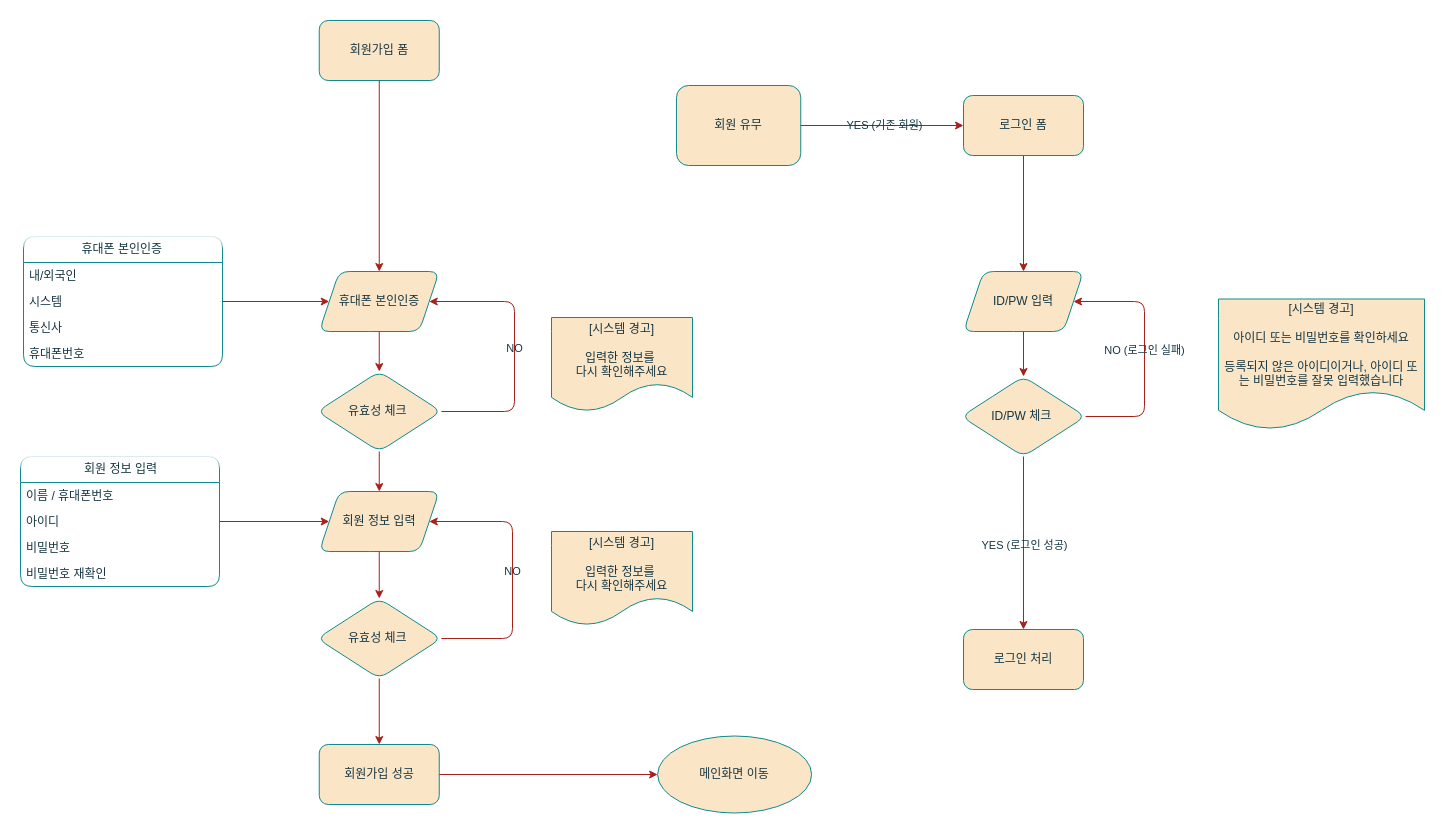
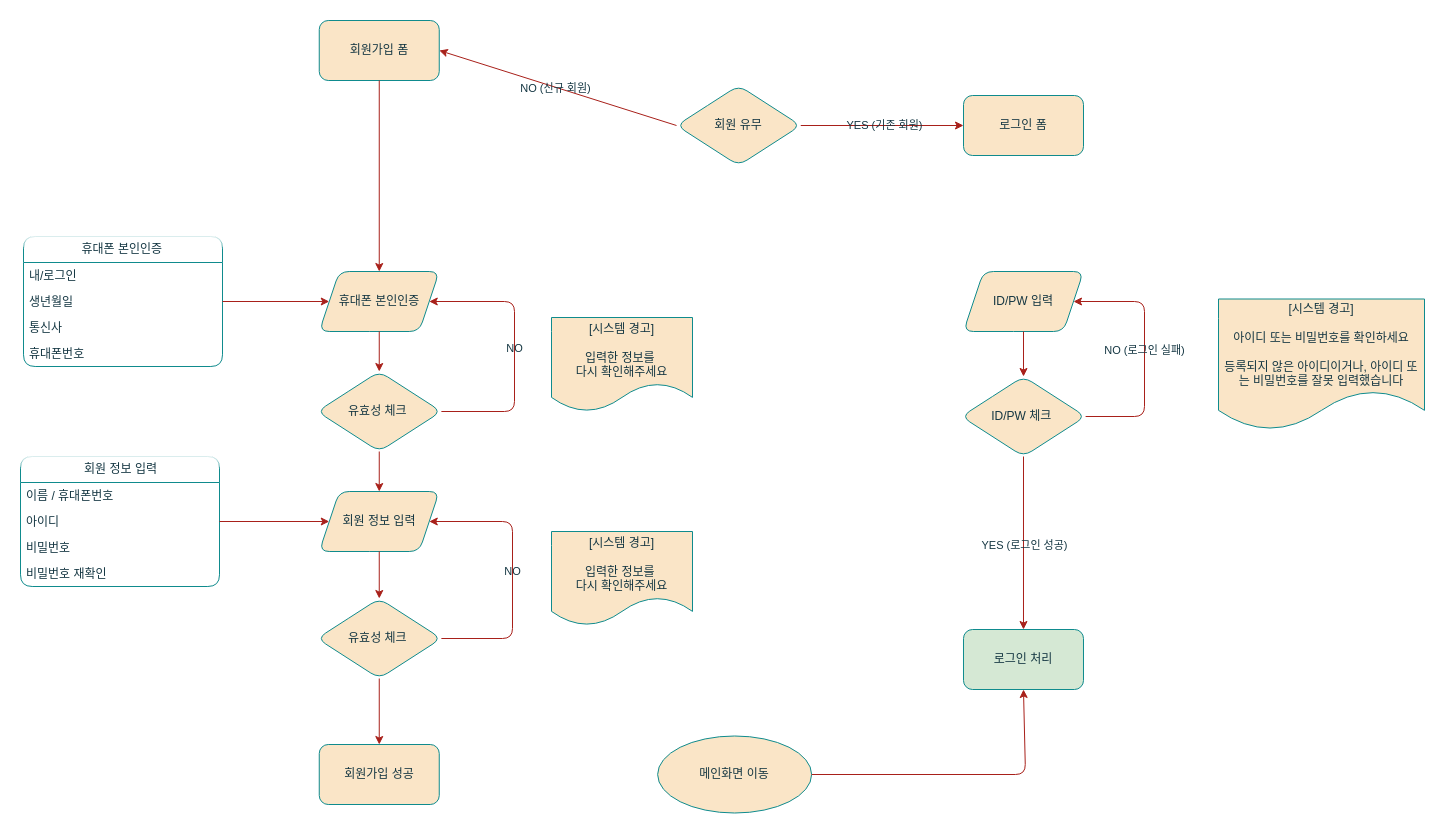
  <mxCell id="0" />
  <mxCell id="1" parent="0" />
  <mxCell id="2" value="휴대폰 본인인증&amp;nbsp;" style="swimlane;fontStyle=0;childLayout=stackLayout;horizontal=1;startSize=26;fillColor=none;horizontalStack=0;resizeParent=1;resizeParentMax=0;resizeLast=0;collapsible=1;marginBottom=0;html=1;align=center;verticalAlign=middle;glass=1;rounded=1;labelBackgroundColor=none;strokeColor=#0F8B8D;fontColor=#143642;" parent="1" vertex="1"><mxGeometry x="23" y="236" width="199" height="130" as="geometry" /></mxCell>
- <mxCell id="3" value="내/외국인" style="text;strokeColor=none;fillColor=none;align=left;verticalAlign=top;spacingLeft=4;spacingRight=4;overflow=hidden;rotatable=0;points=[[0,0.5],[1,0.5]];portConstraint=eastwest;whiteSpace=wrap;html=1;rounded=1;labelBackgroundColor=none;fontColor=#143642;" parent="2" vertex="1"><mxGeometry y="26" width="199" height="26" as="geometry" /></mxCell>
- <mxCell id="4" value="시스템" style="text;strokeColor=none;fillColor=none;align=left;verticalAlign=top;spacingLeft=4;spacingRight=4;overflow=hidden;rotatable=0;points=[[0,0.5],[1,0.5]];portConstraint=eastwest;whiteSpace=wrap;html=1;rounded=1;labelBackgroundColor=none;fontColor=#143642;" parent="2" vertex="1"><mxGeometry y="52" width="199" height="26" as="geometry" /></mxCell>
+ <mxCell id="3" value="내/로그인" style="text;strokeColor=none;fillColor=none;align=left;verticalAlign=top;spacingLeft=4;spacingRight=4;overflow=hidden;rotatable=0;points=[[0,0.5],[1,0.5]];portConstraint=eastwest;whiteSpace=wrap;html=1;rounded=1;labelBackgroundColor=none;fontColor=#143642;" parent="2" vertex="1"><mxGeometry y="26" width="199" height="26" as="geometry" /></mxCell>
+ <mxCell id="4" value="생년월일" style="text;strokeColor=none;fillColor=none;align=left;verticalAlign=top;spacingLeft=4;spacingRight=4;overflow=hidden;rotatable=0;points=[[0,0.5],[1,0.5]];portConstraint=eastwest;whiteSpace=wrap;html=1;rounded=1;labelBackgroundColor=none;fontColor=#143642;" parent="2" vertex="1"><mxGeometry y="52" width="199" height="26" as="geometry" /></mxCell>
  <mxCell id="5" value="통신사" style="text;strokeColor=none;fillColor=none;align=left;verticalAlign=top;spacingLeft=4;spacingRight=4;overflow=hidden;rotatable=0;points=[[0,0.5],[1,0.5]];portConstraint=eastwest;whiteSpace=wrap;html=1;rounded=1;labelBackgroundColor=none;fontColor=#143642;" parent="2" vertex="1"><mxGeometry y="78" width="199" height="26" as="geometry" /></mxCell>
  <mxCell id="6" value="휴대폰번호" style="text;strokeColor=none;fillColor=none;align=left;verticalAlign=top;spacingLeft=4;spacingRight=4;overflow=hidden;rotatable=0;points=[[0,0.5],[1,0.5]];portConstraint=eastwest;whiteSpace=wrap;html=1;rounded=1;labelBackgroundColor=none;fontColor=#143642;" parent="2" vertex="1"><mxGeometry y="104" width="199" height="26" as="geometry" /></mxCell>
  <mxCell id="7" value="휴대폰 본인인증" style="shape=parallelogram;perimeter=parallelogramPerimeter;whiteSpace=wrap;html=1;fixedSize=1;rounded=1;labelBackgroundColor=none;fillColor=#FAE5C7;strokeColor=#0F8B8D;fontColor=#143642;" parent="1" vertex="1"><mxGeometry x="318.75" y="271" width="120" height="60" as="geometry" /></mxCell>
  <mxCell id="8" value="유효성 체크&amp;nbsp;" style="rhombus;whiteSpace=wrap;html=1;rounded=1;labelBackgroundColor=none;fillColor=#FAE5C7;strokeColor=#0F8B8D;fontColor=#143642;" parent="1" vertex="1"><mxGeometry x="316.63" y="371" width="124.25" height="80" as="geometry" /></mxCell>
  <mxCell id="9" value="&lt;div&gt;&lt;br&gt;&lt;/div&gt;[시스템 경고]&lt;div&gt;&lt;br&gt;&lt;div&gt;&lt;div&gt;&lt;span style=&quot;background-color: initial;&quot;&gt;입력한 정보를&amp;nbsp;&lt;/span&gt;&lt;/div&gt;&lt;div&gt;다시 확인해주세요&lt;br&gt;&lt;div&gt;&lt;div&gt;&lt;br&gt;&lt;/div&gt;&lt;/div&gt;&lt;/div&gt;&lt;/div&gt;&lt;/div&gt;" style="shape=document;whiteSpace=wrap;html=1;boundedLbl=1;rounded=1;labelBackgroundColor=none;fillColor=#FAE5C7;strokeColor=#0F8B8D;fontColor=#143642;" parent="1" vertex="1"><mxGeometry x="551" y="317" width="141" height="94" as="geometry" /></mxCell>
  <mxCell id="10" value="회원 정보 입력" style="shape=parallelogram;perimeter=parallelogramPerimeter;whiteSpace=wrap;html=1;fixedSize=1;rounded=1;labelBackgroundColor=none;fillColor=#FAE5C7;strokeColor=#0F8B8D;fontColor=#143642;" parent="1" vertex="1"><mxGeometry x="318.76" y="491" width="120" height="60" as="geometry" /></mxCell>
- <mxCell id="11" value="회원 유무" style="whiteSpace=wrap;html=1;labelBackgroundColor=none;fillColor=#FAE5C7;strokeColor=#0F8B8D;fontColor=#143642;rounded=1;" parent="1" vertex="1"><mxGeometry x="676" y="85" width="124.25" height="80" as="geometry" /></mxCell>
+ <mxCell id="11" value="회원 유무" style="rhombus;whiteSpace=wrap;html=1;rounded=1;labelBackgroundColor=none;fillColor=#FAE5C7;strokeColor=#0F8B8D;fontColor=#143642;" parent="1" vertex="1"><mxGeometry x="676" y="85" width="124.25" height="80" as="geometry" /></mxCell>
  <mxCell id="12" value="회원가입 폼" style="rounded=1;whiteSpace=wrap;html=1;labelBackgroundColor=none;fillColor=#FAE5C7;strokeColor=#0F8B8D;fontColor=#143642;" parent="1" vertex="1"><mxGeometry x="318.75" y="20" width="120" height="60" as="geometry" /></mxCell>
  <mxCell id="13" value="로그인 폼" style="rounded=1;whiteSpace=wrap;html=1;labelBackgroundColor=none;fillColor=#FAE5C7;strokeColor=#0F8B8D;fontColor=#143642;" parent="1" vertex="1"><mxGeometry x="963" y="95" width="120" height="60" as="geometry" /></mxCell>
  <mxCell id="14" value="ID/PW 입력" style="shape=parallelogram;perimeter=parallelogramPerimeter;whiteSpace=wrap;html=1;fixedSize=1;rounded=1;labelBackgroundColor=none;fillColor=#FAE5C7;strokeColor=#0F8B8D;fontColor=#143642;" parent="1" vertex="1"><mxGeometry x="963" y="271" width="120" height="60" as="geometry" /></mxCell>
  <mxCell id="15" value="ID/PW 체크&amp;nbsp;" style="rhombus;whiteSpace=wrap;html=1;rounded=1;labelBackgroundColor=none;fillColor=#FAE5C7;strokeColor=#0F8B8D;fontColor=#143642;" parent="1" vertex="1"><mxGeometry x="960.87" y="376" width="124.25" height="80" as="geometry" /></mxCell>
- <mxCell id="16" value="로그인 처리" style="rounded=1;whiteSpace=wrap;html=1;labelBackgroundColor=none;fillColor=#FAE5C7;strokeColor=#0F8B8D;fontColor=#143642;" parent="1" vertex="1"><mxGeometry x="962.99" y="629" width="120" height="60" as="geometry" /></mxCell>
+ <mxCell id="16" value="로그인 처리" style="rounded=1;whiteSpace=wrap;html=1;labelBackgroundColor=none;fillColor=#d5e8d4;strokeColor=#0F8B8D;fontColor=#143642;" parent="1" vertex="1"><mxGeometry x="962.99" y="629" width="120" height="60" as="geometry" /></mxCell>
  <mxCell id="17" value="유효성 체크&amp;nbsp;" style="rhombus;whiteSpace=wrap;html=1;rounded=1;labelBackgroundColor=none;fillColor=#FAE5C7;strokeColor=#0F8B8D;fontColor=#143642;" parent="1" vertex="1"><mxGeometry x="316.64" y="598" width="124.25" height="80" as="geometry" /></mxCell>
  <mxCell id="18" value="회원가입 성공" style="rounded=1;whiteSpace=wrap;html=1;labelBackgroundColor=none;fillColor=#FAE5C7;strokeColor=#0F8B8D;fontColor=#143642;" parent="1" vertex="1"><mxGeometry x="318.75" y="744" width="120" height="60" as="geometry" /></mxCell>
  <mxCell id="19" value="메인화면 이동" style="ellipse;whiteSpace=wrap;html=1;rounded=1;labelBackgroundColor=none;fillColor=#FAE5C7;strokeColor=#0F8B8D;fontColor=#143642;" parent="1" vertex="1"><mxGeometry x="657.13" y="735.5" width="154" height="77" as="geometry" /></mxCell>
  <mxCell id="20" value="회원 정보 입력" style="swimlane;fontStyle=0;childLayout=stackLayout;horizontal=1;startSize=26;fillColor=none;horizontalStack=0;resizeParent=1;resizeParentMax=0;resizeLast=0;collapsible=1;marginBottom=0;html=1;align=center;verticalAlign=middle;glass=1;rounded=1;labelBackgroundColor=none;strokeColor=#0F8B8D;fontColor=#143642;" parent="1" vertex="1"><mxGeometry x="20" y="456" width="199" height="130" as="geometry" /></mxCell>
  <mxCell id="21" value="이름 / 휴대폰번호" style="text;strokeColor=none;fillColor=none;align=left;verticalAlign=top;spacingLeft=4;spacingRight=4;overflow=hidden;rotatable=0;points=[[0,0.5],[1,0.5]];portConstraint=eastwest;whiteSpace=wrap;html=1;rounded=1;labelBackgroundColor=none;fontColor=#143642;" parent="20" vertex="1"><mxGeometry y="26" width="199" height="26" as="geometry" /></mxCell>
  <mxCell id="22" value="아이디" style="text;strokeColor=none;fillColor=none;align=left;verticalAlign=top;spacingLeft=4;spacingRight=4;overflow=hidden;rotatable=0;points=[[0,0.5],[1,0.5]];portConstraint=eastwest;whiteSpace=wrap;html=1;rounded=1;labelBackgroundColor=none;fontColor=#143642;" parent="20" vertex="1"><mxGeometry y="52" width="199" height="26" as="geometry" /></mxCell>
  <mxCell id="23" value="비밀번호" style="text;strokeColor=none;fillColor=none;align=left;verticalAlign=top;spacingLeft=4;spacingRight=4;overflow=hidden;rotatable=0;points=[[0,0.5],[1,0.5]];portConstraint=eastwest;whiteSpace=wrap;html=1;rounded=1;labelBackgroundColor=none;fontColor=#143642;" parent="20" vertex="1"><mxGeometry y="78" width="199" height="26" as="geometry" /></mxCell>
  <mxCell id="24" value="비밀번호 재확인" style="text;strokeColor=none;fillColor=none;align=left;verticalAlign=top;spacingLeft=4;spacingRight=4;overflow=hidden;rotatable=0;points=[[0,0.5],[1,0.5]];portConstraint=eastwest;whiteSpace=wrap;html=1;rounded=1;labelBackgroundColor=none;fontColor=#143642;" parent="20" vertex="1"><mxGeometry y="104" width="199" height="26" as="geometry" /></mxCell>
  <mxCell id="25" value="[시스템 경고]&lt;div&gt;&lt;br&gt;&lt;/div&gt;&lt;div&gt;아이디 또는 비밀번호를 확인하세요&lt;/div&gt;&lt;div&gt;&lt;br&gt;&lt;/div&gt;&lt;div&gt;등록되지 않은 아이디이거나, 아이디 또는 비밀번호를 잘못 입력했습니다&lt;/div&gt;" style="shape=document;whiteSpace=wrap;html=1;boundedLbl=1;rounded=1;labelBackgroundColor=none;fillColor=#FAE5C7;strokeColor=#0F8B8D;fontColor=#143642;" parent="1" vertex="1"><mxGeometry x="1218" y="298.5" width="206" height="131" as="geometry" /></mxCell>
  <mxCell id="26" value="&lt;div&gt;&lt;br&gt;&lt;/div&gt;[시스템 경고]&lt;div&gt;&lt;br&gt;&lt;div&gt;&lt;div&gt;&lt;span style=&quot;background-color: initial;&quot;&gt;입력한 정보를&amp;nbsp;&lt;/span&gt;&lt;/div&gt;&lt;div&gt;다시 확인해주세요&lt;br&gt;&lt;div&gt;&lt;div&gt;&lt;br&gt;&lt;/div&gt;&lt;/div&gt;&lt;/div&gt;&lt;/div&gt;&lt;/div&gt;" style="shape=document;whiteSpace=wrap;html=1;boundedLbl=1;rounded=1;labelBackgroundColor=none;fillColor=#FAE5C7;strokeColor=#0F8B8D;fontColor=#143642;" parent="1" vertex="1"><mxGeometry x="551" y="531" width="141" height="94" as="geometry" /></mxCell>
+ <mxCell id="27" value="" style="endArrow=classic;rounded=1;exitX=0;exitY=0.5;exitDx=0;exitDy=0;entryX=1;entryY=0.5;entryDx=0;entryDy=0;flowAnimation=0;align=center;html=1;labelBackgroundColor=none;strokeColor=#A8201A;fontColor=default;" parent="1" source="11" target="12" edge="1"><mxGeometry width="50" height="50" relative="1" as="geometry"><mxPoint x="748" y="-12" as="sourcePoint" /><mxPoint x="748" y="95" as="targetPoint" /></mxGeometry></mxCell>
+ <mxCell id="28" value="NO (신규 회원)" style="edgeLabel;html=1;align=center;verticalAlign=middle;resizable=0;points=[];rounded=1;labelBackgroundColor=none;fontColor=#143642;" parent="27" vertex="1" connectable="0"><mxGeometry x="0.023" y="1" relative="1" as="geometry"><mxPoint as="offset" /></mxGeometry></mxCell>
  <mxCell id="29" value="" style="endArrow=classic;rounded=1;exitX=1;exitY=0.5;exitDx=0;exitDy=0;entryX=0;entryY=0.5;entryDx=0;entryDy=0;flowAnimation=0;align=center;html=1;labelBackgroundColor=none;strokeColor=#A8201A;fontColor=default;" parent="1" source="11" target="13" edge="1"><mxGeometry width="50" height="50" relative="1" as="geometry"><mxPoint x="686" y="135" as="sourcePoint" /><mxPoint x="449" y="135" as="targetPoint" /></mxGeometry></mxCell>
  <mxCell id="30" value="YES (기존 회원)" style="edgeLabel;html=1;align=center;verticalAlign=middle;resizable=0;points=[];rounded=1;labelBackgroundColor=none;fontColor=#143642;" parent="29" vertex="1" connectable="0"><mxGeometry x="0.023" y="1" relative="1" as="geometry"><mxPoint as="offset" /></mxGeometry></mxCell>
  <mxCell id="31" value="" style="endArrow=classic;rounded=1;exitX=0.5;exitY=1;exitDx=0;exitDy=0;entryX=0.5;entryY=0;entryDx=0;entryDy=0;flowAnimation=0;align=center;html=1;labelBackgroundColor=none;strokeColor=#A8201A;fontColor=default;" parent="1" source="12" target="7" edge="1"><mxGeometry width="50" height="50" relative="1" as="geometry"><mxPoint x="748" y="-12" as="sourcePoint" /><mxPoint x="748" y="95" as="targetPoint" /></mxGeometry></mxCell>
- <mxCell id="32" value="" style="endArrow=classic;rounded=1;exitX=0.5;exitY=1;exitDx=0;exitDy=0;entryX=0.5;entryY=0;entryDx=0;entryDy=0;flowAnimation=0;align=center;html=1;labelBackgroundColor=none;strokeColor=#A8201A;fontColor=default;" parent="1" source="13" target="14" edge="1"><mxGeometry width="50" height="50" relative="1" as="geometry"><mxPoint x="389" y="165" as="sourcePoint" /><mxPoint x="389" y="281" as="targetPoint" /></mxGeometry></mxCell>
  <mxCell id="33" value="" style="endArrow=classic;rounded=1;exitX=0.5;exitY=1;exitDx=0;exitDy=0;entryX=0.5;entryY=0;entryDx=0;entryDy=0;flowAnimation=0;align=center;html=1;labelBackgroundColor=none;strokeColor=#A8201A;fontColor=default;" parent="1" source="14" target="15" edge="1"><mxGeometry width="50" height="50" relative="1" as="geometry"><mxPoint x="399" y="175" as="sourcePoint" /><mxPoint x="399" y="291" as="targetPoint" /></mxGeometry></mxCell>
  <mxCell id="34" value="" style="endArrow=classic;rounded=1;exitX=0.5;exitY=1;exitDx=0;exitDy=0;entryX=0.5;entryY=0;entryDx=0;entryDy=0;flowAnimation=0;align=center;html=1;labelBackgroundColor=none;strokeColor=#A8201A;fontColor=default;" parent="1" source="15" target="16" edge="1"><mxGeometry width="50" height="50" relative="1" as="geometry"><mxPoint x="810" y="135" as="sourcePoint" /><mxPoint x="973" y="135" as="targetPoint" /></mxGeometry></mxCell>
  <mxCell id="35" value="YES (로그인 성공)" style="edgeLabel;html=1;align=center;verticalAlign=middle;resizable=0;points=[];rounded=1;labelBackgroundColor=none;fontColor=#143642;" parent="34" vertex="1" connectable="0"><mxGeometry x="0.023" y="1" relative="1" as="geometry"><mxPoint as="offset" /></mxGeometry></mxCell>
  <mxCell id="36" value="" style="endArrow=classic;rounded=1;exitX=1;exitY=0.5;exitDx=0;exitDy=0;entryX=1;entryY=0.5;entryDx=0;entryDy=0;flowAnimation=0;align=center;html=1;labelBackgroundColor=none;strokeColor=#A8201A;fontColor=default;" parent="1" source="15" target="14" edge="1"><mxGeometry width="50" height="50" relative="1" as="geometry"><mxPoint x="1097.24" y="426" as="sourcePoint" /><mxPoint x="1085.12" y="311" as="targetPoint" /><Array as="points"><mxPoint x="1144" y="416" /><mxPoint x="1144" y="301" /></Array></mxGeometry></mxCell>
  <mxCell id="37" value="NO (로그인 실패)" style="edgeLabel;html=1;align=center;verticalAlign=middle;resizable=0;points=[];rounded=1;labelBackgroundColor=none;fontColor=#143642;" parent="36" vertex="1" connectable="0"><mxGeometry x="0.023" y="1" relative="1" as="geometry"><mxPoint as="offset" /></mxGeometry></mxCell>
  <mxCell id="38" value="" style="endArrow=classic;rounded=1;exitX=1;exitY=0.5;exitDx=0;exitDy=0;entryX=0;entryY=0.5;entryDx=0;entryDy=0;flowAnimation=0;align=center;html=1;labelBackgroundColor=none;strokeColor=#A8201A;fontColor=default;" parent="1" source="4" target="7" edge="1"><mxGeometry width="50" height="50" relative="1" as="geometry"><mxPoint x="389" y="165" as="sourcePoint" /><mxPoint x="389" y="281" as="targetPoint" /></mxGeometry></mxCell>
  <mxCell id="39" value="" style="endArrow=classic;rounded=1;exitX=1;exitY=0.5;exitDx=0;exitDy=0;entryX=0;entryY=0.5;entryDx=0;entryDy=0;flowAnimation=0;align=center;html=1;labelBackgroundColor=none;strokeColor=#A8201A;fontColor=default;" parent="1" source="22" target="10" edge="1"><mxGeometry width="50" height="50" relative="1" as="geometry"><mxPoint x="232" y="311" as="sourcePoint" /><mxPoint x="339" y="311" as="targetPoint" /></mxGeometry></mxCell>
  <mxCell id="40" value="" style="endArrow=classic;rounded=1;exitX=0.5;exitY=1;exitDx=0;exitDy=0;entryX=0.5;entryY=0;entryDx=0;entryDy=0;flowAnimation=0;align=center;html=1;labelBackgroundColor=none;strokeColor=#A8201A;fontColor=default;" parent="1" source="7" target="8" edge="1"><mxGeometry width="50" height="50" relative="1" as="geometry"><mxPoint x="389" y="165" as="sourcePoint" /><mxPoint x="389" y="281" as="targetPoint" /></mxGeometry></mxCell>
  <mxCell id="41" value="" style="endArrow=classic;rounded=1;exitX=0.5;exitY=1;exitDx=0;exitDy=0;entryX=0.5;entryY=0;entryDx=0;entryDy=0;flowAnimation=0;align=center;html=1;labelBackgroundColor=none;strokeColor=#A8201A;fontColor=default;" parent="1" source="8" target="10" edge="1"><mxGeometry width="50" height="50" relative="1" as="geometry"><mxPoint x="389" y="341" as="sourcePoint" /><mxPoint x="389" y="381" as="targetPoint" /></mxGeometry></mxCell>
  <mxCell id="42" value="" style="endArrow=classic;rounded=1;exitX=1;exitY=0.5;exitDx=0;exitDy=0;entryX=1;entryY=0.5;entryDx=0;entryDy=0;flowAnimation=0;align=center;html=1;labelBackgroundColor=none;strokeColor=#A8201A;fontColor=default;" parent="1" source="8" target="7" edge="1"><mxGeometry width="50" height="50" relative="1" as="geometry"><mxPoint x="454.99" y="421.5" as="sourcePoint" /><mxPoint x="442.99" y="306.5" as="targetPoint" /><Array as="points"><mxPoint x="514" y="411" /><mxPoint x="514" y="301" /></Array></mxGeometry></mxCell>
  <mxCell id="43" value="NO" style="edgeLabel;html=1;align=center;verticalAlign=middle;resizable=0;points=[];rounded=1;labelBackgroundColor=none;fontColor=#143642;" parent="42" vertex="1" connectable="0"><mxGeometry x="0.023" y="1" relative="1" as="geometry"><mxPoint as="offset" /></mxGeometry></mxCell>
  <mxCell id="44" value="" style="endArrow=classic;rounded=1;exitX=1;exitY=0.5;exitDx=0;exitDy=0;entryX=1;entryY=0.5;entryDx=0;entryDy=0;flowAnimation=0;align=center;html=1;labelBackgroundColor=none;strokeColor=#A8201A;fontColor=default;" parent="1" source="17" target="10" edge="1"><mxGeometry width="50" height="50" relative="1" as="geometry"><mxPoint x="458" y="632" as="sourcePoint" /><mxPoint x="446" y="522" as="targetPoint" /><Array as="points"><mxPoint x="512" y="638" /><mxPoint x="512" y="521" /></Array></mxGeometry></mxCell>
  <mxCell id="45" value="NO" style="edgeLabel;html=1;align=center;verticalAlign=middle;resizable=0;points=[];rounded=1;labelBackgroundColor=none;fontColor=#143642;" parent="44" vertex="1" connectable="0"><mxGeometry x="0.023" y="1" relative="1" as="geometry"><mxPoint as="offset" /></mxGeometry></mxCell>
  <mxCell id="46" value="" style="endArrow=classic;rounded=1;exitX=0.5;exitY=1;exitDx=0;exitDy=0;entryX=0.5;entryY=0;entryDx=0;entryDy=0;flowAnimation=0;align=center;html=1;labelBackgroundColor=none;strokeColor=#A8201A;fontColor=default;" parent="1" source="10" target="17" edge="1"><mxGeometry width="50" height="50" relative="1" as="geometry"><mxPoint x="389" y="461" as="sourcePoint" /><mxPoint x="389" y="501" as="targetPoint" /></mxGeometry></mxCell>
  <mxCell id="47" value="" style="endArrow=classic;rounded=1;exitX=0.5;exitY=1;exitDx=0;exitDy=0;entryX=0.5;entryY=0;entryDx=0;entryDy=0;flowAnimation=0;align=center;html=1;labelBackgroundColor=none;strokeColor=#A8201A;fontColor=default;" parent="1" source="17" target="18" edge="1"><mxGeometry width="50" height="50" relative="1" as="geometry"><mxPoint x="389" y="561" as="sourcePoint" /><mxPoint x="389" y="608" as="targetPoint" /></mxGeometry></mxCell>
- <mxCell id="48" value="" style="endArrow=classic;rounded=1;exitX=1;exitY=0.5;exitDx=0;exitDy=0;entryX=0;entryY=0.5;entryDx=0;entryDy=0;flowAnimation=0;align=center;html=1;labelBackgroundColor=none;strokeColor=#A8201A;fontColor=default;" edge="1" parent="1" source="18" target="19"><mxGeometry width="50" height="50" relative="1" as="geometry"><mxPoint x="389" y="688" as="sourcePoint" /><mxPoint x="389" y="754" as="targetPoint" /></mxGeometry></mxCell>
+ <mxCell id="49" value="" style="endArrow=classic;rounded=1;exitX=1;exitY=0.5;exitDx=0;exitDy=0;entryX=0.5;entryY=1;entryDx=0;entryDy=0;flowAnimation=0;align=center;html=1;labelBackgroundColor=none;strokeColor=#A8201A;fontColor=default;" edge="1" parent="1" source="19" target="16"><mxGeometry width="50" height="50" relative="1" as="geometry"><mxPoint x="449" y="784" as="sourcePoint" /><mxPoint x="667" y="784" as="targetPoint" /><Array as="points"><mxPoint x="1025" y="774" /></Array></mxGeometry></mxCell>
